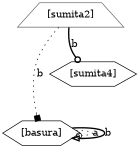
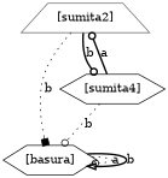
  digraph {
    fontname="DejaVu Serif"
    node [color=black fontname="DejaVu Serif" shape=hexagon]
    edge [arrowhead=odot fontname="DejaVu Serif" style=dotted]
    n1 [label="[basura]"]
    n2 [color=gray40 label="[sumita2]" shape=trapezium]
    n3 [label="[sumita4]"]
    n1 -> n1 [label=a]
    n1 -> n1 [arrowhead=onormal label=b style=bold]
    n2 -> n1 [arrowhead=box label=b]
    n2 -> n3 [label=b style=bold]
+   n3 -> n1 [label=b]
+   n3 -> n2 [label=a style=bold]
  }
